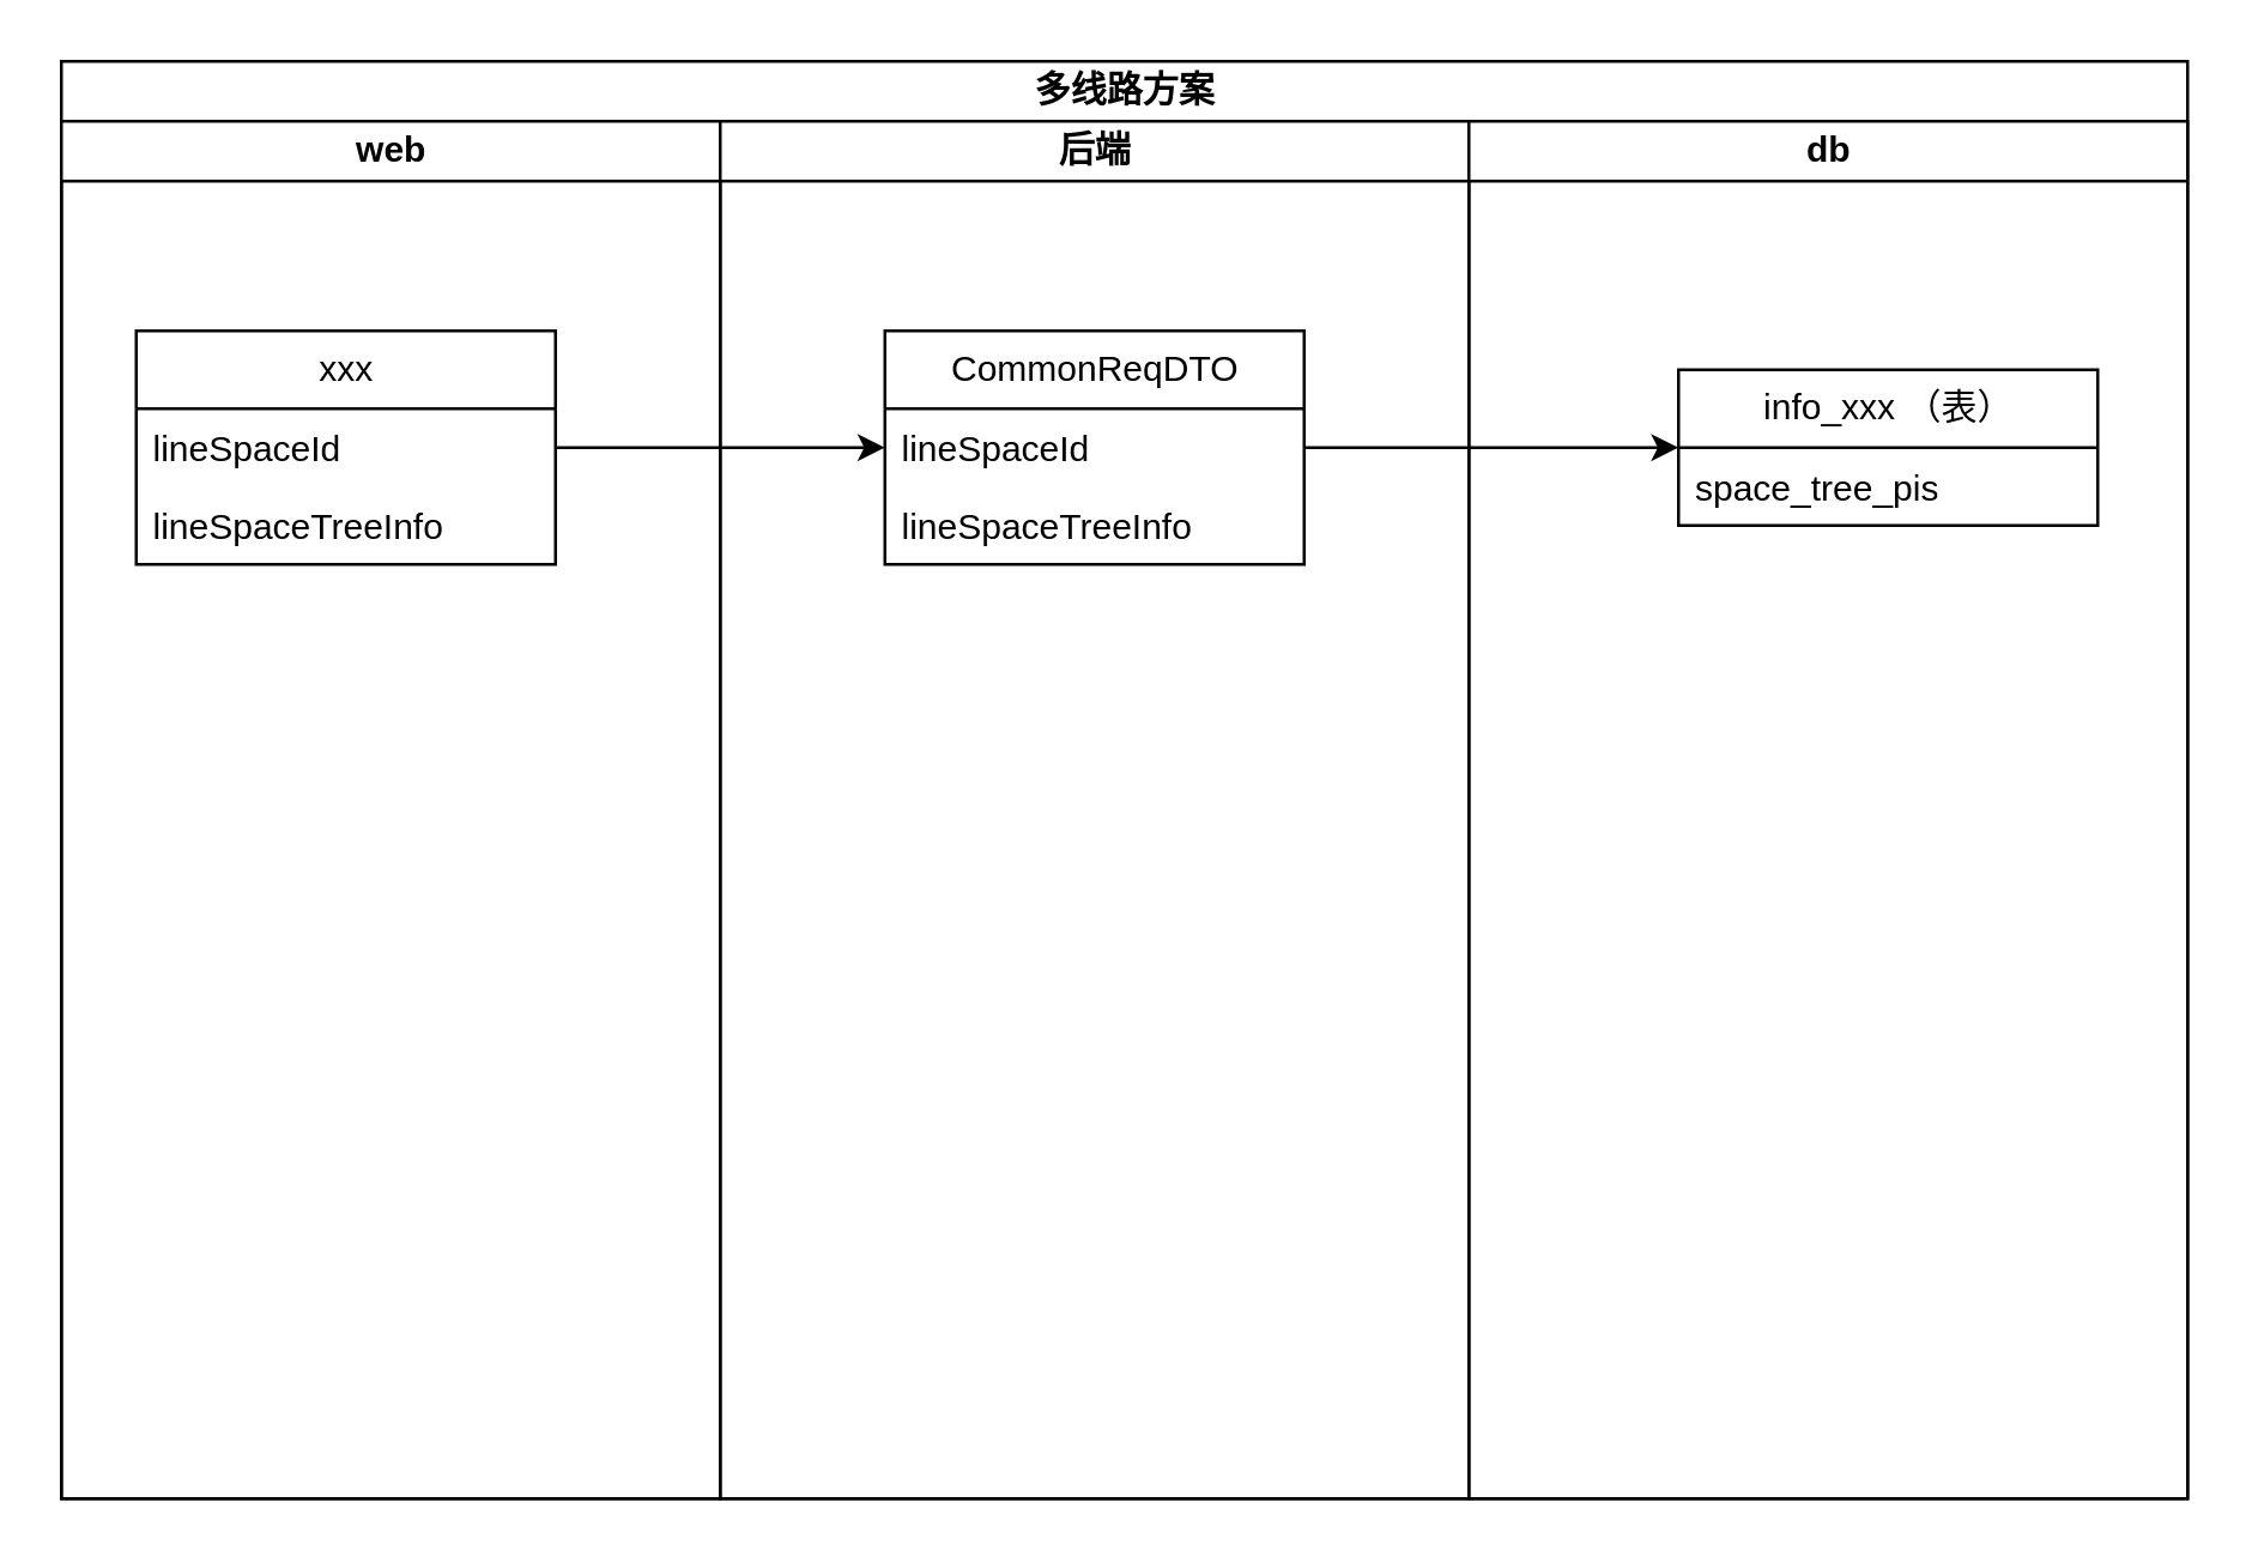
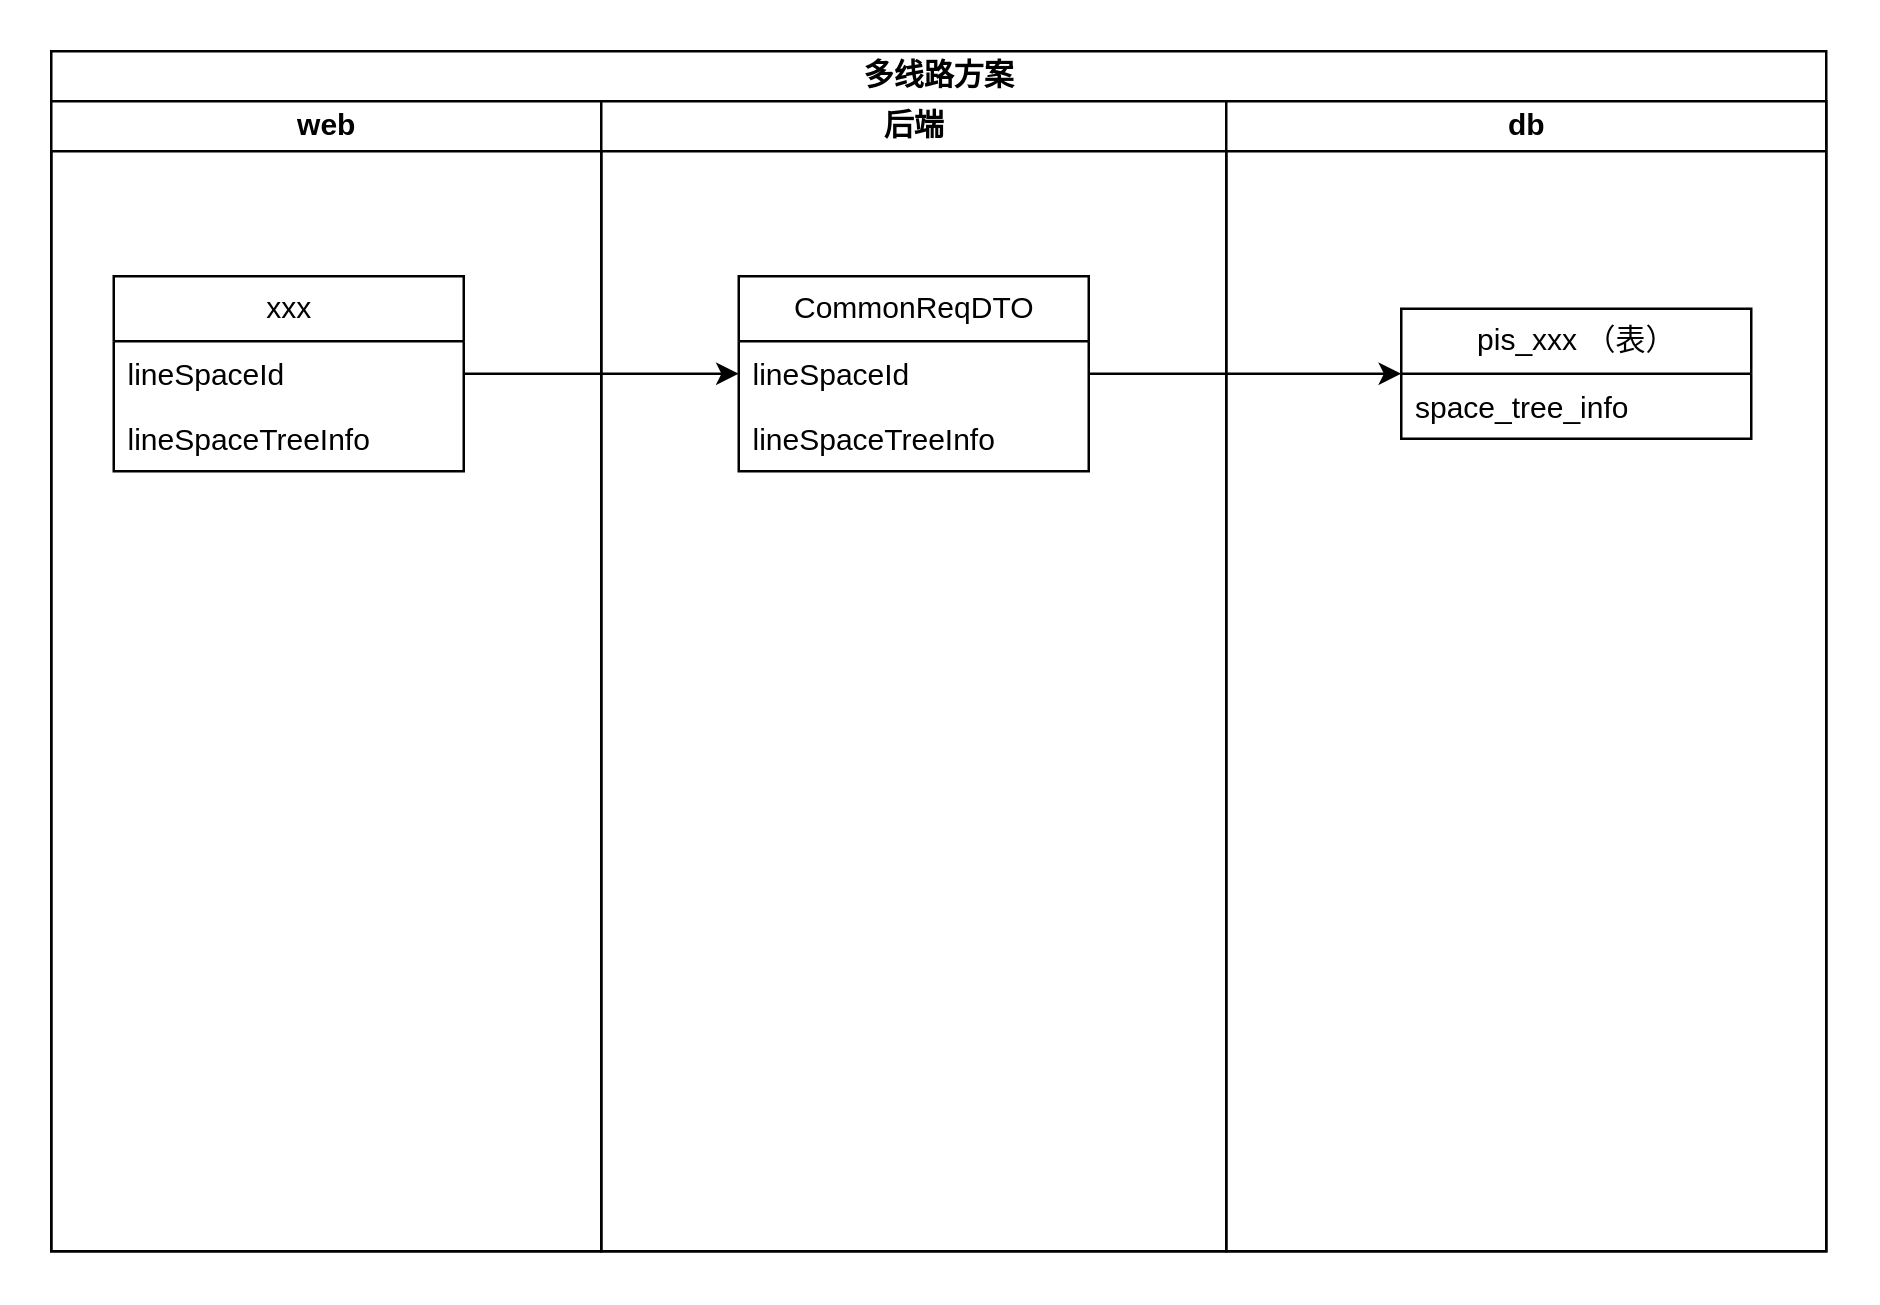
  <mxCell id="0" />
  <mxCell id="1" parent="0" />
  <mxCell id="2" value="多线路方案" style="swimlane;childLayout=stackLayout;resizeParent=1;resizeParentMax=0;startSize=20;html=1;" vertex="1" parent="1"><mxGeometry x="20" y="20" width="710" height="480" as="geometry" /></mxCell>
  <mxCell id="3" value="web" style="swimlane;startSize=20;html=1;" vertex="1" parent="2"><mxGeometry y="20" width="220" height="460" as="geometry" /></mxCell>
  <mxCell id="4" value="xxx" style="swimlane;fontStyle=0;childLayout=stackLayout;horizontal=1;startSize=26;fillColor=none;horizontalStack=0;resizeParent=1;resizeParentMax=0;resizeLast=0;collapsible=1;marginBottom=0;html=1;" vertex="1" parent="3"><mxGeometry x="25" y="70" width="140" height="78" as="geometry" /></mxCell>
  <mxCell id="5" value="lineSpaceId" style="text;strokeColor=none;fillColor=none;align=left;verticalAlign=top;spacingLeft=4;spacingRight=4;overflow=hidden;rotatable=0;points=[[0,0.5],[1,0.5]];portConstraint=eastwest;whiteSpace=wrap;html=1;" vertex="1" parent="4"><mxGeometry y="26" width="140" height="26" as="geometry" /></mxCell>
  <mxCell id="6" value="lineSpaceTreeInfo" style="text;strokeColor=none;fillColor=none;align=left;verticalAlign=top;spacingLeft=4;spacingRight=4;overflow=hidden;rotatable=0;points=[[0,0.5],[1,0.5]];portConstraint=eastwest;whiteSpace=wrap;html=1;" vertex="1" parent="4"><mxGeometry y="52" width="140" height="26" as="geometry" /></mxCell>
  <mxCell id="7" value="后端" style="swimlane;startSize=20;html=1;" vertex="1" parent="2"><mxGeometry x="220" y="20" width="250" height="460" as="geometry" /></mxCell>
  <mxCell id="8" value="CommonReqDTO" style="swimlane;fontStyle=0;childLayout=stackLayout;horizontal=1;startSize=26;fillColor=none;horizontalStack=0;resizeParent=1;resizeParentMax=0;resizeLast=0;collapsible=1;marginBottom=0;html=1;" vertex="1" parent="7"><mxGeometry x="55" y="70" width="140" height="78" as="geometry" /></mxCell>
  <mxCell id="9" value="lineSpaceId" style="text;strokeColor=none;fillColor=none;align=left;verticalAlign=top;spacingLeft=4;spacingRight=4;overflow=hidden;rotatable=0;points=[[0,0.5],[1,0.5]];portConstraint=eastwest;whiteSpace=wrap;html=1;" vertex="1" parent="8"><mxGeometry y="26" width="140" height="26" as="geometry" /></mxCell>
  <mxCell id="10" value="lineSpaceTreeInfo" style="text;strokeColor=none;fillColor=none;align=left;verticalAlign=top;spacingLeft=4;spacingRight=4;overflow=hidden;rotatable=0;points=[[0,0.5],[1,0.5]];portConstraint=eastwest;whiteSpace=wrap;html=1;" vertex="1" parent="8"><mxGeometry y="52" width="140" height="26" as="geometry" /></mxCell>
  <mxCell id="11" value="db" style="swimlane;startSize=20;html=1;" vertex="1" parent="2"><mxGeometry x="470" y="20" width="240" height="460" as="geometry" /></mxCell>
- <mxCell id="12" value="info_xxx （表）" style="swimlane;fontStyle=0;childLayout=stackLayout;horizontal=1;startSize=26;fillColor=none;horizontalStack=0;resizeParent=1;resizeParentMax=0;resizeLast=0;collapsible=1;marginBottom=0;html=1;" vertex="1" parent="11"><mxGeometry x="70" y="83" width="140" height="52" as="geometry" /></mxCell>
- <mxCell id="13" value="space_tree_pis" style="text;strokeColor=none;fillColor=none;align=left;verticalAlign=top;spacingLeft=4;spacingRight=4;overflow=hidden;rotatable=0;points=[[0,0.5],[1,0.5]];portConstraint=eastwest;whiteSpace=wrap;html=1;" vertex="1" parent="12"><mxGeometry y="26" width="140" height="26" as="geometry" /></mxCell>
+ <mxCell id="12" value="pis_xxx （表）" style="swimlane;fontStyle=0;childLayout=stackLayout;horizontal=1;startSize=26;fillColor=none;horizontalStack=0;resizeParent=1;resizeParentMax=0;resizeLast=0;collapsible=1;marginBottom=0;html=1;" vertex="1" parent="11"><mxGeometry x="70" y="83" width="140" height="52" as="geometry" /></mxCell>
+ <mxCell id="13" value="space_tree_info" style="text;strokeColor=none;fillColor=none;align=left;verticalAlign=top;spacingLeft=4;spacingRight=4;overflow=hidden;rotatable=0;points=[[0,0.5],[1,0.5]];portConstraint=eastwest;whiteSpace=wrap;html=1;" vertex="1" parent="12"><mxGeometry y="26" width="140" height="26" as="geometry" /></mxCell>
  <mxCell id="14" style="edgeStyle=orthogonalEdgeStyle;rounded=0;orthogonalLoop=1;jettySize=auto;html=1;exitX=1;exitY=0.5;exitDx=0;exitDy=0;" edge="1" parent="2" source="5" target="9"><mxGeometry relative="1" as="geometry" /></mxCell>
  <mxCell id="15" style="edgeStyle=orthogonalEdgeStyle;rounded=0;orthogonalLoop=1;jettySize=auto;html=1;exitX=1;exitY=0.5;exitDx=0;exitDy=0;entryX=0;entryY=0.5;entryDx=0;entryDy=0;" edge="1" parent="2" source="9" target="12"><mxGeometry relative="1" as="geometry" /></mxCell>
